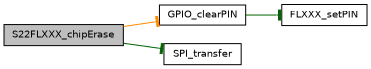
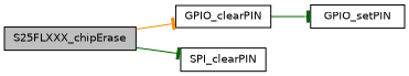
  digraph {
    rankdir=LR
    node [color=black fillcolor=white fontname=Helvetica fontsize=10 shape=record style=filled]
    edge [arrowhead=tee color=darkgreen fontname=Helvetica fontsize=10 labelfontname=Helvetica labelfontsize=10 style=solid]
-   n1 [fillcolor=grey75 fontcolor=black height=0.2 label=S22FLXXX_chipErase width=0.4]
+   n1 [fillcolor=grey75 fontcolor=black height=0.2 label=S25FLXXX_chipErase width=0.4]
    n2 [height=0.2 label=GPIO_clearPIN width=0.4]
-   n3 [height=0.2 label=SPI_transfer width=0.4]
-   n4 [height=0.2 label=FLXXX_setPIN width=0.4]
+   n3 [height=0.2 label=SPI_clearPIN width=0.4]
+   n4 [height=0.2 label=GPIO_setPIN width=0.4]
    n1 -> n2 [color=darkorange]
    n1 -> n3
    n2 -> n4
  }
